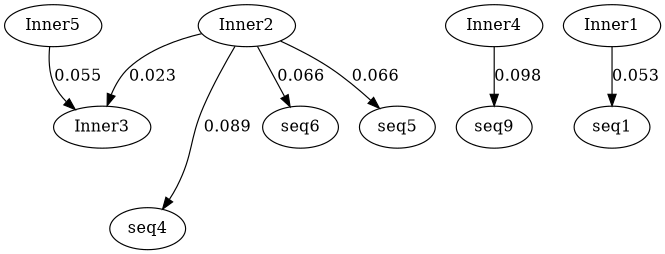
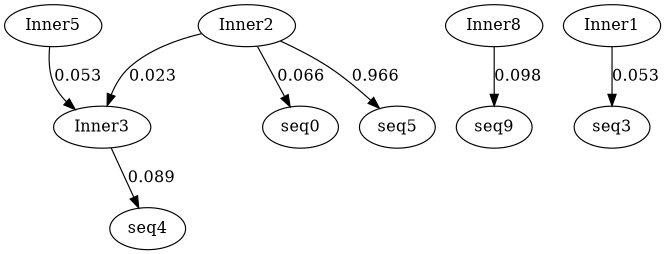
  digraph {
    Inner5
    Inner3
    seq4
    n4 [label=seq9]
-   Inner4
+   Inner4 [label=Inner8]
    Inner2
-   seq6
+   seq6 [label=seq0]
    seq5
    Inner1
-   seq1
-   Inner5 -> Inner3 [label=0.055]
-   Inner2 -> seq4 [label=0.089]
+   seq1 [label=seq3]
+   Inner5 -> Inner3 [label=0.053]
+   Inner3 -> seq4 [label=0.089]
    Inner4 -> n4 [label=0.098]
    Inner2 -> Inner3 [label=0.023]
    Inner2 -> seq6 [label=0.066]
-   Inner2 -> seq5 [label=0.066]
+   Inner2 -> seq5 [label=0.966]
    Inner1 -> seq1 [label=0.053]
  }
